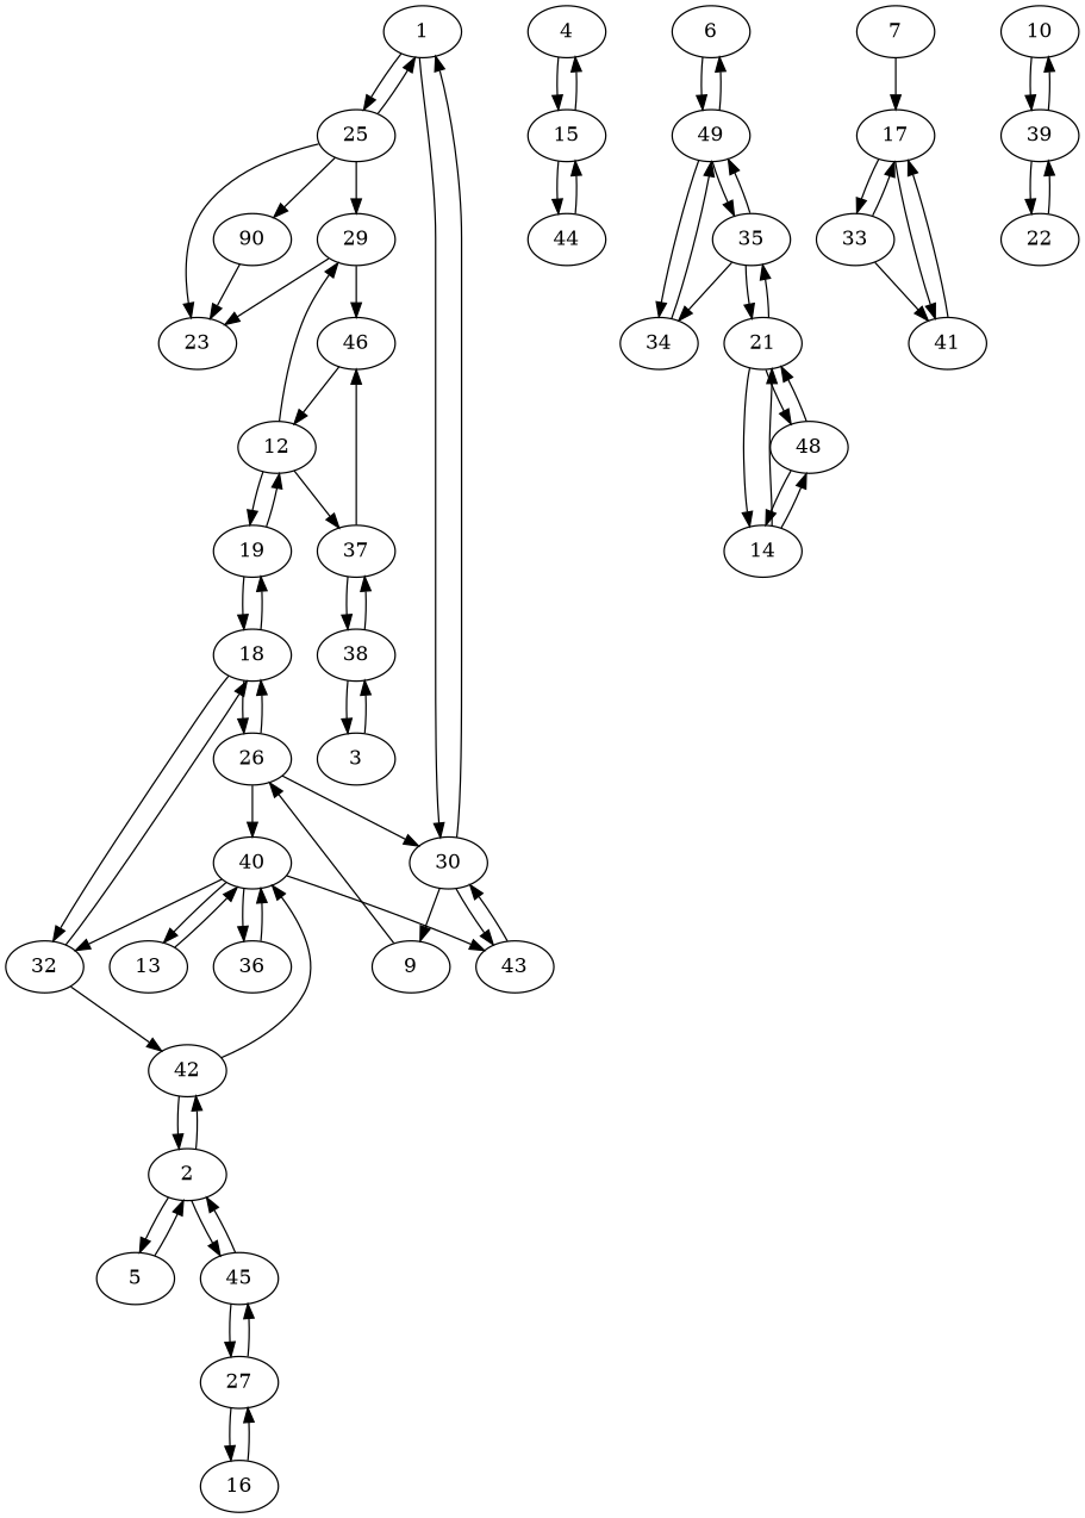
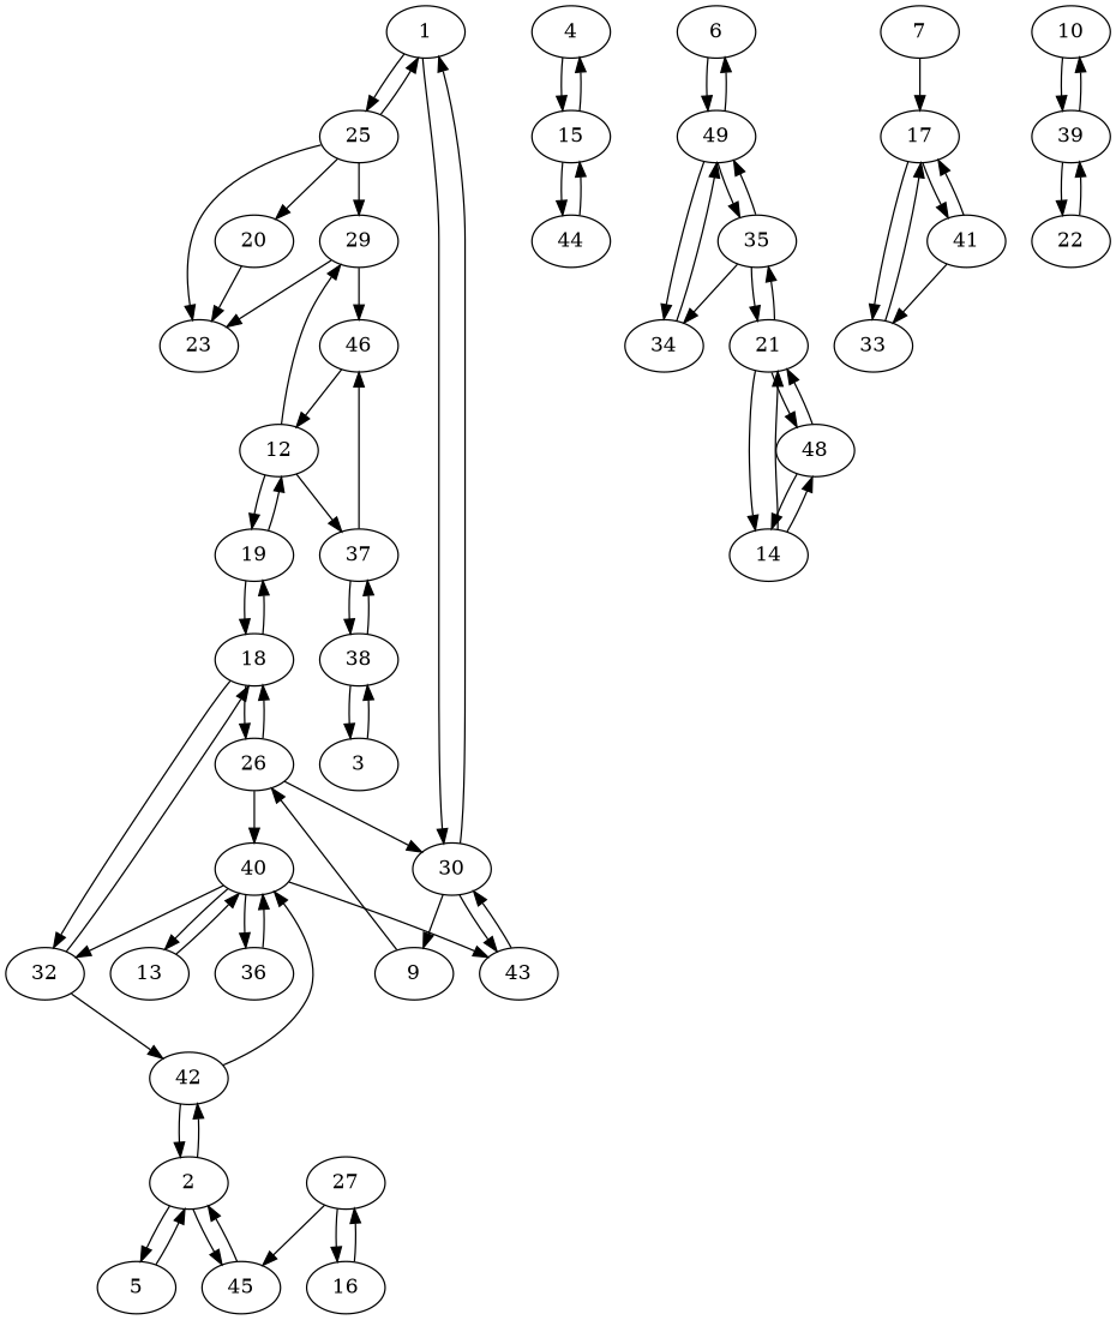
  digraph {
    1
    25
    30
    29
-   20 [label=90]
+   20
    23
    9
    43
    46
    26
    2
    5
    42
    45
    40
    27
    13
    32
    36
    16
    3
    38
    37
    4
    15
    44
    6
    49
    35
    34
    21
    7
    17
    33
    41
    18
    19
    10
    39
    22
    12
    14
    48
    1 -> 25
    1 -> 30
    25 -> 1
    25 -> 29
    25 -> 20
    25 -> 23
    30 -> 1
    30 -> 9
    30 -> 43
    29 -> 23
    29 -> 46
    20 -> 23
    9 -> 26
    43 -> 30
    46 -> 12
    26 -> 30
    26 -> 40
    26 -> 18
    2 -> 5
    2 -> 42
    2 -> 45
    5 -> 2
    42 -> 2
    42 -> 40
    45 -> 2
-   45 -> 27
    40 -> 43
    40 -> 13
    40 -> 32
    40 -> 36
    27 -> 45
    27 -> 16
    13 -> 40
    32 -> 42
    32 -> 18
    36 -> 40
    16 -> 27
    3 -> 38
    38 -> 3
    38 -> 37
    37 -> 46
    37 -> 38
    4 -> 15
    15 -> 4
    15 -> 44
    44 -> 15
    6 -> 49
    49 -> 6
    49 -> 35
    49 -> 34
    35 -> 49
    35 -> 34
    35 -> 21
    34 -> 49
    21 -> 35
    21 -> 14
    21 -> 48
    7 -> 17
    17 -> 33
    17 -> 41
    33 -> 17
-   33 -> 41
+   41 -> 33
    41 -> 17
    18 -> 26
    18 -> 32
    18 -> 19
    19 -> 18
    19 -> 12
    10 -> 39
    39 -> 10
    39 -> 22
    22 -> 39
    12 -> 29
    12 -> 37
    12 -> 19
    14 -> 21
    14 -> 48
    48 -> 21
    48 -> 14
  }
